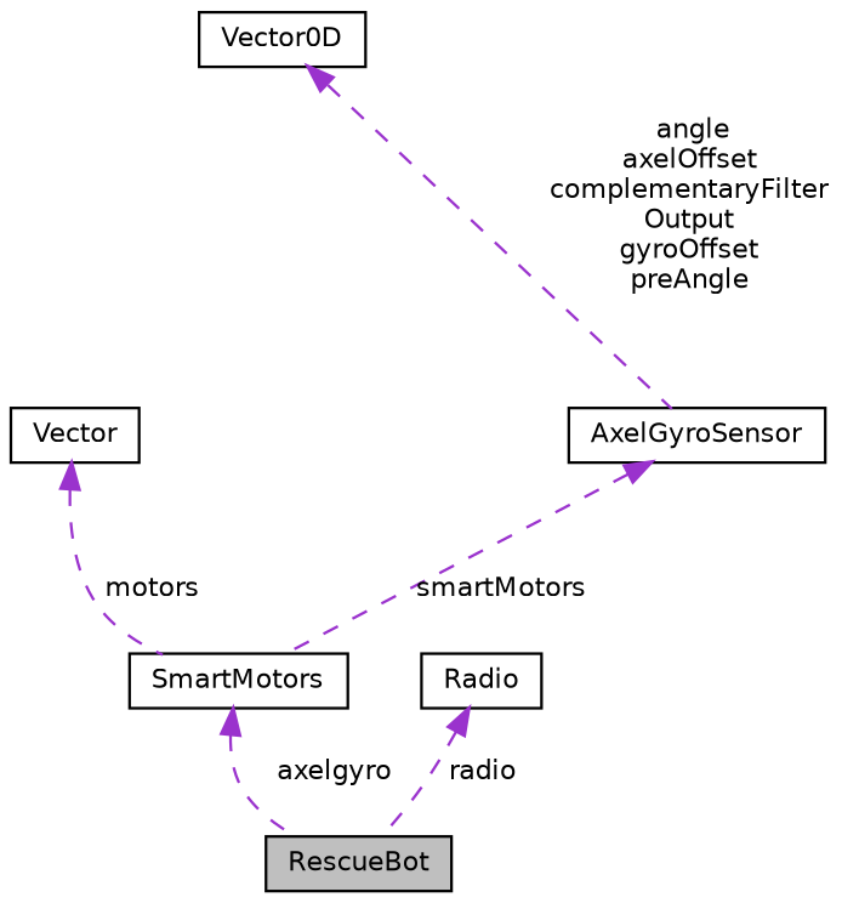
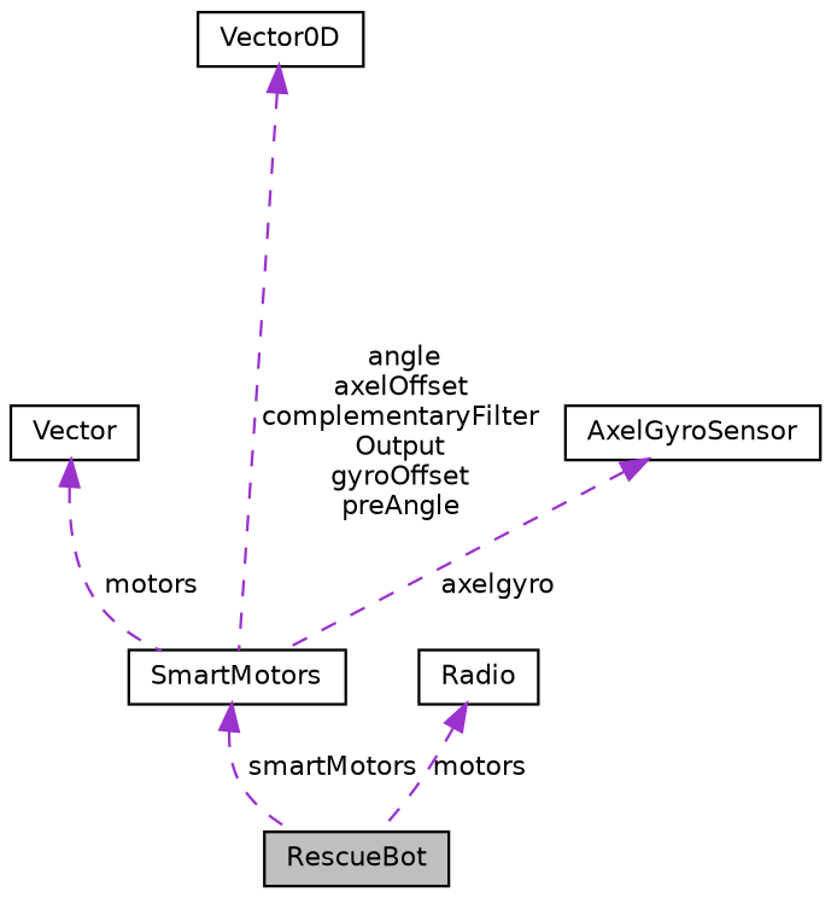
  digraph {
    node [color=black fillcolor=white fontname=Helvetica fontsize=10 shape=record style=filled]
    edge [color=darkorchid3 dir=back fontname=Helvetica fontsize=10 labelfontname=Helvetica labelfontsize=10 style=dashed]
    n1 [fillcolor=grey75 fontcolor=black height=0.2 label=RescueBot width=0.4]
    n2 [height=0.2 label=SmartMotors width=0.4]
    n3 [height=0.2 label=Vector width=0.4]
    n4 [height=0.2 label=AxelGyroSensor width=0.4]
    n5 [height=0.2 label=Vector0D width=0.4]
    n6 [height=0.2 label=Radio width=0.4]
-   n2 -> n1 [label=" axelgyro"]
+   n2 -> n1 [label=" smartMotors"]
    n3 -> n2 [label=" motors"]
-   n4 -> n2 [label=" smartMotors"]
-   n5 -> n4 [label=" angle\naxelOffset\ncomplementaryFilter\lOutput\ngyroOffset\npreAngle"]
-   n6 -> n1 [label=" radio"]
+   n4 -> n2 [label=" axelgyro"]
+   n5 -> n2 [label=" angle\naxelOffset\ncomplementaryFilter\lOutput\ngyroOffset\npreAngle"]
+   n6 -> n1 [label=" motors"]
  }
